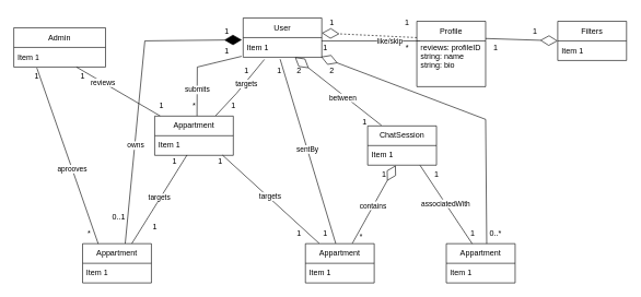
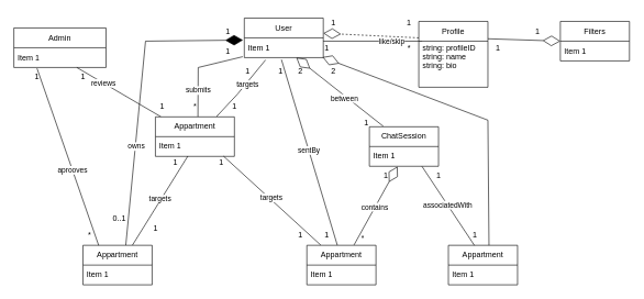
  <mxCell id="0" />
  <mxCell id="1" parent="0" />
  <mxCell id="2" value="" style="endArrow=diamondThin;endFill=0;endSize=24;html=1;rounded=0;exitX=0.682;exitY=-0.008;exitDx=0;exitDy=0;exitPerimeter=0;entryX=0.407;entryY=1.013;entryDx=0;entryDy=0;entryPerimeter=0;" parent="1" source="69" target="74" edge="1"><mxGeometry width="160" relative="1" as="geometry"><mxPoint x="536.667" y="372" as="sourcePoint" /><mxPoint x="603.268" y="252" as="targetPoint" /></mxGeometry></mxCell>
  <mxCell id="3" value="contains" style="edgeLabel;html=1;align=center;verticalAlign=middle;resizable=0;points=[];" parent="2" vertex="1" connectable="0"><mxGeometry x="-0.037" y="1" relative="1" as="geometry"><mxPoint as="offset" /></mxGeometry></mxCell>
  <mxCell id="4" value="*" style="edgeLabel;html=1;align=center;verticalAlign=middle;resizable=0;points=[];" parent="2" vertex="1" connectable="0"><mxGeometry x="-0.797" y="2" relative="1" as="geometry"><mxPoint x="8" y="3" as="offset" /></mxGeometry></mxCell>
  <mxCell id="5" value="" style="endArrow=none;html=1;rounded=0;exitX=0.39;exitY=0.039;exitDx=0;exitDy=0;exitPerimeter=0;entryX=0.76;entryY=1.003;entryDx=0;entryDy=0;entryPerimeter=0;" parent="1" source="71" target="74" edge="1"><mxGeometry width="50" height="50" relative="1" as="geometry"><mxPoint x="720" y="372" as="sourcePoint" /><mxPoint x="639.88" y="252" as="targetPoint" /></mxGeometry></mxCell>
  <mxCell id="6" value="associatedWith" style="edgeLabel;html=1;align=center;verticalAlign=middle;resizable=0;points=[];" parent="5" vertex="1" connectable="0"><mxGeometry x="0.052" relative="1" as="geometry"><mxPoint as="offset" /></mxGeometry></mxCell>
  <mxCell id="7" value="1" style="text;html=1;align=center;verticalAlign=middle;resizable=0;points=[];autosize=1;strokeColor=none;fillColor=none;" parent="1" vertex="1"><mxGeometry x="570" y="252" width="30" height="30" as="geometry" /></mxCell>
  <mxCell id="8" value="1" style="text;html=1;align=center;verticalAlign=middle;resizable=0;points=[];autosize=1;strokeColor=none;fillColor=none;" parent="1" vertex="1"><mxGeometry x="650" y="252" width="30" height="30" as="geometry" /></mxCell>
  <mxCell id="9" value="1" style="text;html=1;align=center;verticalAlign=middle;resizable=0;points=[];autosize=1;strokeColor=none;fillColor=none;" parent="1" vertex="1"><mxGeometry x="705" y="342" width="30" height="30" as="geometry" /></mxCell>
  <mxCell id="10" value="" style="endArrow=diamondThin;endFill=0;endSize=24;html=1;rounded=0;entryX=0.991;entryY=0.976;entryDx=0;entryDy=0;entryPerimeter=0;exitX=0.587;exitY=0.015;exitDx=0;exitDy=0;exitPerimeter=0;" parent="1" source="71" target="62" edge="1"><mxGeometry width="160" relative="1" as="geometry"><mxPoint x="741.667" y="372.91" as="sourcePoint" /><mxPoint x="480" y="84.5" as="targetPoint" /><Array as="points"><mxPoint x="740" y="182" /></Array></mxGeometry></mxCell>
  <mxCell id="11" value="" style="endArrow=diamondThin;endFill=0;endSize=24;html=1;rounded=0;exitX=0.201;exitY=-0.012;exitDx=0;exitDy=0;exitPerimeter=0;" parent="1" source="73" target="62" edge="1"><mxGeometry width="160" relative="1" as="geometry"><mxPoint x="582" y="192" as="sourcePoint" /><mxPoint x="457.5" y="92" as="targetPoint" /></mxGeometry></mxCell>
  <mxCell id="12" value="between" style="edgeLabel;html=1;align=center;verticalAlign=middle;resizable=0;points=[];" parent="11" vertex="1" connectable="0"><mxGeometry x="-0.136" y="3" relative="1" as="geometry"><mxPoint as="offset" /></mxGeometry></mxCell>
  <mxCell id="13" value="2" style="text;html=1;align=center;verticalAlign=middle;resizable=0;points=[];autosize=1;strokeColor=none;fillColor=none;" parent="1" vertex="1"><mxGeometry x="440" y="92" width="30" height="30" as="geometry" /></mxCell>
  <mxCell id="14" value="1" style="text;html=1;align=center;verticalAlign=middle;resizable=0;points=[];autosize=1;strokeColor=none;fillColor=none;" parent="1" vertex="1"><mxGeometry x="540" y="172" width="30" height="30" as="geometry" /></mxCell>
  <mxCell id="15" value="" style="endArrow=none;html=1;rounded=0;entryX=0.47;entryY=1.1;entryDx=0;entryDy=0;entryPerimeter=0;exitX=0.441;exitY=-0.001;exitDx=0;exitDy=0;exitPerimeter=0;" parent="1" source="69" target="62" edge="1"><mxGeometry width="50" height="50" relative="1" as="geometry"><mxPoint x="511" y="372" as="sourcePoint" /><mxPoint x="428.824" y="92" as="targetPoint" /></mxGeometry></mxCell>
  <mxCell id="16" value="sentBy" style="edgeLabel;html=1;align=center;verticalAlign=middle;resizable=0;points=[];" parent="15" vertex="1" connectable="0"><mxGeometry x="0.028" relative="1" as="geometry"><mxPoint as="offset" /></mxGeometry></mxCell>
  <mxCell id="17" value="1" style="text;html=1;align=center;verticalAlign=middle;resizable=0;points=[];autosize=1;strokeColor=none;fillColor=none;" parent="1" vertex="1"><mxGeometry x="480" y="342" width="30" height="30" as="geometry" /></mxCell>
  <mxCell id="18" value="1" style="text;html=1;align=center;verticalAlign=middle;resizable=0;points=[];autosize=1;strokeColor=none;fillColor=none;" parent="1" vertex="1"><mxGeometry x="410" y="92" width="30" height="30" as="geometry" /></mxCell>
  <mxCell id="19" value="" style="endArrow=none;html=1;rounded=0;entryX=-0.02;entryY=0.953;entryDx=0;entryDy=0;entryPerimeter=0;exitX=0.653;exitY=1.014;exitDx=0;exitDy=0;exitPerimeter=0;" parent="1" source="23" target="62" edge="1"><mxGeometry width="50" height="50" relative="1" as="geometry"><mxPoint x="300" y="177" as="sourcePoint" /><mxPoint x="360" y="82" as="targetPoint" /><Array as="points"><mxPoint x="300" y="102" /></Array></mxGeometry></mxCell>
  <mxCell id="20" value="submits" style="edgeLabel;html=1;align=center;verticalAlign=middle;resizable=0;points=[];" parent="19" vertex="1" connectable="0"><mxGeometry x="-0.441" relative="1" as="geometry"><mxPoint as="offset" /></mxGeometry></mxCell>
  <mxCell id="21" value="" style="endArrow=none;html=1;rounded=0;entryX=0.27;entryY=1.113;entryDx=0;entryDy=0;entryPerimeter=0;exitX=0.772;exitY=-0.004;exitDx=0;exitDy=0;exitPerimeter=0;" parent="1" source="75" target="62" edge="1"><mxGeometry width="50" height="50" relative="1" as="geometry"><mxPoint x="327.692" y="177" as="sourcePoint" /><mxPoint x="397.5" y="92" as="targetPoint" /><Array as="points"><mxPoint x="360" y="142" /></Array></mxGeometry></mxCell>
  <mxCell id="22" value="targets" style="edgeLabel;html=1;align=center;verticalAlign=middle;resizable=0;points=[];" parent="21" vertex="1" connectable="0"><mxGeometry x="0.169" y="-1" relative="1" as="geometry"><mxPoint x="1" as="offset" /></mxGeometry></mxCell>
  <mxCell id="23" value="*" style="text;html=1;align=center;verticalAlign=middle;resizable=0;points=[];autosize=1;strokeColor=none;fillColor=none;" parent="1" vertex="1"><mxGeometry x="280" y="147" width="30" height="30" as="geometry" /></mxCell>
  <mxCell id="24" value="1" style="text;html=1;align=center;verticalAlign=middle;resizable=0;points=[];autosize=1;strokeColor=none;fillColor=none;" parent="1" vertex="1"><mxGeometry x="330" y="62" width="30" height="30" as="geometry" /></mxCell>
  <mxCell id="25" value="1" style="text;html=1;align=center;verticalAlign=middle;resizable=0;points=[];autosize=1;strokeColor=none;fillColor=none;" parent="1" vertex="1"><mxGeometry x="340" y="147" width="30" height="30" as="geometry" /></mxCell>
  <mxCell id="26" value="1" style="text;html=1;align=center;verticalAlign=middle;resizable=0;points=[];autosize=1;strokeColor=none;fillColor=none;" parent="1" vertex="1"><mxGeometry x="360" y="92" width="30" height="30" as="geometry" /></mxCell>
  <mxCell id="27" value="" style="endArrow=none;html=1;rounded=0;exitX=0.714;exitY=0;exitDx=0;exitDy=0;exitPerimeter=0;entryX=0.411;entryY=0.982;entryDx=0;entryDy=0;entryPerimeter=0;" parent="1" source="67" target="76" edge="1"><mxGeometry width="50" height="50" relative="1" as="geometry"><mxPoint x="207.838" y="362" as="sourcePoint" /><mxPoint x="281.813" y="237" as="targetPoint" /></mxGeometry></mxCell>
  <mxCell id="28" value="targets" style="edgeLabel;html=1;align=center;verticalAlign=middle;resizable=0;points=[];" parent="27" vertex="1" connectable="0"><mxGeometry x="0.023" y="2" relative="1" as="geometry"><mxPoint as="offset" /></mxGeometry></mxCell>
  <mxCell id="29" value="" style="endArrow=none;html=1;rounded=0;exitX=0.201;exitY=-0.006;exitDx=0;exitDy=0;exitPerimeter=0;entryX=0.862;entryY=0.989;entryDx=0;entryDy=0;entryPerimeter=0;" parent="1" source="69" target="76" edge="1"><mxGeometry width="50" height="50" relative="1" as="geometry"><mxPoint x="486.154" y="372" as="sourcePoint" /><mxPoint x="333.911" y="237" as="targetPoint" /></mxGeometry></mxCell>
  <mxCell id="30" value="targets" style="edgeLabel;html=1;align=center;verticalAlign=middle;resizable=0;points=[];" parent="29" vertex="1" connectable="0"><mxGeometry x="0.038" y="-2" relative="1" as="geometry"><mxPoint as="offset" /></mxGeometry></mxCell>
  <mxCell id="31" value="1" style="text;html=1;align=center;verticalAlign=middle;resizable=0;points=[];autosize=1;strokeColor=none;fillColor=none;" parent="1" vertex="1"><mxGeometry x="250" y="232" width="30" height="30" as="geometry" /></mxCell>
  <mxCell id="32" value="1" style="text;html=1;align=center;verticalAlign=middle;resizable=0;points=[];autosize=1;strokeColor=none;fillColor=none;" parent="1" vertex="1"><mxGeometry x="220" y="332" width="30" height="30" as="geometry" /></mxCell>
  <mxCell id="33" value="1" style="text;html=1;align=center;verticalAlign=middle;resizable=0;points=[];autosize=1;strokeColor=none;fillColor=none;" parent="1" vertex="1"><mxGeometry x="320" y="232" width="30" height="30" as="geometry" /></mxCell>
  <mxCell id="34" value="1" style="text;html=1;align=center;verticalAlign=middle;resizable=0;points=[];autosize=1;strokeColor=none;fillColor=none;" parent="1" vertex="1"><mxGeometry x="440" y="342" width="30" height="30" as="geometry" /></mxCell>
  <mxCell id="35" value="" style="endArrow=diamondThin;endFill=1;endSize=24;html=1;rounded=0;entryX=-0.017;entryY=0.113;entryDx=0;entryDy=0;entryPerimeter=0;exitX=0.619;exitY=0;exitDx=0;exitDy=0;exitPerimeter=0;" parent="1" source="67" target="62" edge="1"><mxGeometry width="160" relative="1" as="geometry"><mxPoint x="192.727" y="362" as="sourcePoint" /><mxPoint x="300" y="62" as="targetPoint" /><Array as="points"><mxPoint x="220" y="62" /></Array></mxGeometry></mxCell>
  <mxCell id="36" value="owns" style="edgeLabel;html=1;align=center;verticalAlign=middle;resizable=0;points=[];" parent="35" vertex="1" connectable="0"><mxGeometry x="-0.343" y="-1" relative="1" as="geometry"><mxPoint as="offset" /></mxGeometry></mxCell>
  <mxCell id="37" value="1" style="text;html=1;align=center;verticalAlign=middle;resizable=0;points=[];autosize=1;strokeColor=none;fillColor=none;" parent="1" vertex="1"><mxGeometry x="330" y="32" width="30" height="30" as="geometry" /></mxCell>
  <mxCell id="38" value="0..1" style="text;html=1;align=center;verticalAlign=middle;resizable=0;points=[];autosize=1;strokeColor=none;fillColor=none;" parent="1" vertex="1"><mxGeometry x="160" y="317" width="40" height="30" as="geometry" /></mxCell>
  <mxCell id="39" value="" style="endArrow=none;html=1;rounded=0;exitX=0.975;exitY=1.045;exitDx=0;exitDy=0;exitPerimeter=0;entryX=0.251;entryY=1.04;entryDx=0;entryDy=0;entryPerimeter=0;" parent="1" source="42" target="60" edge="1"><mxGeometry width="50" height="50" relative="1" as="geometry"><mxPoint x="144.52" y="359.48" as="sourcePoint" /><mxPoint x="60" y="102" as="targetPoint" /></mxGeometry></mxCell>
  <mxCell id="40" value="aprooves" style="edgeLabel;html=1;align=center;verticalAlign=middle;resizable=0;points=[];" parent="39" vertex="1" connectable="0"><mxGeometry x="-0.14" relative="1" as="geometry"><mxPoint as="offset" /></mxGeometry></mxCell>
  <mxCell id="41" value="1" style="text;html=1;align=center;verticalAlign=middle;resizable=0;points=[];autosize=1;strokeColor=none;fillColor=none;" parent="1" vertex="1"><mxGeometry x="40" y="102" width="30" height="30" as="geometry" /></mxCell>
  <mxCell id="42" value="*" style="text;html=1;align=center;verticalAlign=middle;resizable=0;points=[];autosize=1;strokeColor=none;fillColor=none;" parent="1" vertex="1"><mxGeometry x="120" y="342" width="30" height="30" as="geometry" /></mxCell>
  <mxCell id="43" value="" style="endArrow=none;html=1;rounded=0;" parent="1" source="60" target="75" edge="1"><mxGeometry width="50" height="50" relative="1" as="geometry"><mxPoint x="135" y="102" as="sourcePoint" /><mxPoint x="240" y="177" as="targetPoint" /></mxGeometry></mxCell>
  <mxCell id="44" value="reviews" style="edgeLabel;html=1;align=center;verticalAlign=middle;resizable=0;points=[];" parent="43" vertex="1" connectable="0"><mxGeometry x="-0.381" relative="1" as="geometry"><mxPoint as="offset" /></mxGeometry></mxCell>
  <mxCell id="45" value="1" style="text;html=1;align=center;verticalAlign=middle;resizable=0;points=[];autosize=1;strokeColor=none;fillColor=none;" parent="1" vertex="1"><mxGeometry x="110" y="102" width="30" height="30" as="geometry" /></mxCell>
  <mxCell id="46" value="1" style="text;html=1;align=center;verticalAlign=middle;resizable=0;points=[];autosize=1;strokeColor=none;fillColor=none;" parent="1" vertex="1"><mxGeometry x="230" y="147" width="30" height="30" as="geometry" /></mxCell>
- <mxCell id="47" value="0..*" style="text;html=1;align=center;verticalAlign=middle;resizable=0;points=[];autosize=1;strokeColor=none;fillColor=none;" parent="1" vertex="1"><mxGeometry x="735" y="342" width="40" height="30" as="geometry" /></mxCell>
  <mxCell id="48" value="2" style="text;html=1;align=center;verticalAlign=middle;resizable=0;points=[];autosize=1;strokeColor=none;fillColor=none;" parent="1" vertex="1"><mxGeometry x="490" y="92" width="30" height="30" as="geometry" /></mxCell>
  <mxCell id="49" value="" style="endArrow=none;html=1;rounded=0;entryX=1;entryY=0.167;entryDx=0;entryDy=0;entryPerimeter=0;exitX=0.048;exitY=0;exitDx=0;exitDy=0;exitPerimeter=0;" parent="1" source="64" target="62" edge="1"><mxGeometry width="50" height="50" relative="1" as="geometry"><mxPoint x="630" y="62.003" as="sourcePoint" /><mxPoint x="480" y="62" as="targetPoint" /></mxGeometry></mxCell>
  <mxCell id="50" value="like/skip" style="edgeLabel;html=1;align=center;verticalAlign=middle;resizable=0;points=[];" parent="49" vertex="1" connectable="0"><mxGeometry x="-0.377" relative="1" as="geometry"><mxPoint as="offset" /></mxGeometry></mxCell>
  <mxCell id="51" value="1" style="text;html=1;align=center;verticalAlign=middle;resizable=0;points=[];autosize=1;strokeColor=none;fillColor=none;" parent="1" vertex="1"><mxGeometry x="480" y="57" width="30" height="30" as="geometry" /></mxCell>
  <mxCell id="52" value="*" style="text;html=1;align=center;verticalAlign=middle;resizable=0;points=[];autosize=1;strokeColor=none;fillColor=none;" parent="1" vertex="1"><mxGeometry x="605" y="57" width="30" height="30" as="geometry" /></mxCell>
  <mxCell id="53" value="" style="endArrow=diamondThin;endFill=0;endSize=24;html=1;rounded=0;exitX=0;exitY=0.25;exitDx=0;exitDy=0;entryX=1;entryY=0.383;entryDx=0;entryDy=0;entryPerimeter=0;dashed=1;" parent="1" source="63" target="61" edge="1"><mxGeometry width="160" relative="1" as="geometry"><mxPoint x="630" y="47" as="sourcePoint" /><mxPoint x="480" y="47" as="targetPoint" /></mxGeometry></mxCell>
  <mxCell id="54" value="1" style="text;html=1;align=center;verticalAlign=middle;resizable=0;points=[];autosize=1;strokeColor=none;fillColor=none;" parent="1" vertex="1"><mxGeometry x="605" y="20" width="30" height="30" as="geometry" /></mxCell>
  <mxCell id="55" value="1" style="text;html=1;align=center;verticalAlign=middle;resizable=0;points=[];autosize=1;strokeColor=none;fillColor=none;" parent="1" vertex="1"><mxGeometry x="490" y="20" width="30" height="30" as="geometry" /></mxCell>
  <mxCell id="56" value="" style="endArrow=diamondThin;endFill=0;endSize=24;html=1;rounded=0;exitX=0.977;exitY=-0.053;exitDx=0;exitDy=0;entryX=0;entryY=0.5;entryDx=0;entryDy=0;exitPerimeter=0;" parent="1" source="64" edge="1"><mxGeometry width="160" relative="1" as="geometry"><mxPoint x="750" y="62" as="sourcePoint" /><mxPoint x="850" y="62" as="targetPoint" /></mxGeometry></mxCell>
  <mxCell id="57" value="1" style="text;html=1;align=center;verticalAlign=middle;resizable=0;points=[];autosize=1;strokeColor=none;fillColor=none;" parent="1" vertex="1"><mxGeometry x="800" y="32" width="30" height="30" as="geometry" /></mxCell>
  <mxCell id="58" value="1" style="text;html=1;align=center;verticalAlign=middle;resizable=0;points=[];autosize=1;strokeColor=none;fillColor=none;" parent="1" vertex="1"><mxGeometry x="740" y="57" width="30" height="30" as="geometry" /></mxCell>
  <mxCell id="59" value="Admin" style="swimlane;fontStyle=0;childLayout=stackLayout;horizontal=1;startSize=30;horizontalStack=0;resizeParent=1;resizeParentMax=0;resizeLast=0;collapsible=1;marginBottom=0;whiteSpace=wrap;html=1;" parent="1" vertex="1"><mxGeometry x="20" y="42" width="140" height="60" as="geometry"><mxRectangle x="125" y="170" width="70" height="30" as="alternateBounds" /></mxGeometry></mxCell>
  <mxCell id="60" value="Item 1" style="text;strokeColor=none;fillColor=none;align=left;verticalAlign=middle;spacingLeft=4;spacingRight=4;overflow=hidden;points=[[0,0.5],[1,0.5]];portConstraint=eastwest;rotatable=0;whiteSpace=wrap;html=1;" parent="59" vertex="1"><mxGeometry y="30" width="140" height="30" as="geometry" /></mxCell>
  <mxCell id="61" value="User" style="swimlane;fontStyle=0;childLayout=stackLayout;horizontal=1;startSize=30;horizontalStack=0;resizeParent=1;resizeParentMax=0;resizeLast=0;collapsible=1;marginBottom=0;whiteSpace=wrap;html=1;" parent="1" vertex="1"><mxGeometry x="370" y="27" width="120" height="60" as="geometry"><mxRectangle x="125" y="170" width="70" height="30" as="alternateBounds" /></mxGeometry></mxCell>
  <mxCell id="62" value="Item 1" style="text;strokeColor=none;fillColor=none;align=left;verticalAlign=middle;spacingLeft=4;spacingRight=4;overflow=hidden;points=[[0,0.5],[1,0.5]];portConstraint=eastwest;rotatable=0;whiteSpace=wrap;html=1;" parent="61" vertex="1"><mxGeometry y="30" width="120" height="30" as="geometry" /></mxCell>
  <mxCell id="63" value="Profile" style="swimlane;fontStyle=0;childLayout=stackLayout;horizontal=1;startSize=30;horizontalStack=0;resizeParent=1;resizeParentMax=0;resizeLast=0;collapsible=1;marginBottom=0;whiteSpace=wrap;html=1;" parent="1" vertex="1"><mxGeometry x="635" y="32" width="105" height="100" as="geometry"><mxRectangle x="125" y="170" width="70" height="30" as="alternateBounds" /></mxGeometry></mxCell>
- <mxCell id="64" value="reviews: profileID&lt;div&gt;string: name&lt;/div&gt;&lt;div&gt;string: bio&lt;/div&gt;&lt;div&gt;&lt;br&gt;&lt;/div&gt;&lt;div&gt;&lt;br&gt;&lt;/div&gt;" style="text;strokeColor=none;fillColor=none;align=left;verticalAlign=middle;spacingLeft=4;spacingRight=4;overflow=hidden;points=[[0,0.5],[1,0.5]];portConstraint=eastwest;rotatable=0;whiteSpace=wrap;html=1;" parent="63" vertex="1"><mxGeometry y="30" width="105" height="70" as="geometry" /></mxCell>
+ <mxCell id="64" value="string: profileID&lt;div&gt;string: name&lt;/div&gt;&lt;div&gt;string: bio&lt;/div&gt;&lt;div&gt;&lt;br&gt;&lt;/div&gt;&lt;div&gt;&lt;br&gt;&lt;/div&gt;" style="text;strokeColor=none;fillColor=none;align=left;verticalAlign=middle;spacingLeft=4;spacingRight=4;overflow=hidden;points=[[0,0.5],[1,0.5]];portConstraint=eastwest;rotatable=0;whiteSpace=wrap;html=1;" parent="63" vertex="1"><mxGeometry y="30" width="105" height="70" as="geometry" /></mxCell>
  <mxCell id="65" value="Filters" style="swimlane;fontStyle=0;childLayout=stackLayout;horizontal=1;startSize=30;horizontalStack=0;resizeParent=1;resizeParentMax=0;resizeLast=0;collapsible=1;marginBottom=0;whiteSpace=wrap;html=1;" parent="1" vertex="1"><mxGeometry x="850" y="32" width="105" height="60" as="geometry"><mxRectangle x="125" y="170" width="70" height="30" as="alternateBounds" /></mxGeometry></mxCell>
  <mxCell id="66" value="Item 1" style="text;strokeColor=none;fillColor=none;align=left;verticalAlign=middle;spacingLeft=4;spacingRight=4;overflow=hidden;points=[[0,0.5],[1,0.5]];portConstraint=eastwest;rotatable=0;whiteSpace=wrap;html=1;" parent="65" vertex="1"><mxGeometry y="30" width="105" height="30" as="geometry" /></mxCell>
  <mxCell id="67" value="Appartment" style="swimlane;fontStyle=0;childLayout=stackLayout;horizontal=1;startSize=30;horizontalStack=0;resizeParent=1;resizeParentMax=0;resizeLast=0;collapsible=1;marginBottom=0;whiteSpace=wrap;html=1;" parent="1" vertex="1"><mxGeometry x="125" y="372" width="105" height="60" as="geometry"><mxRectangle x="125" y="170" width="70" height="30" as="alternateBounds" /></mxGeometry></mxCell>
  <mxCell id="68" value="Item 1" style="text;strokeColor=none;fillColor=none;align=left;verticalAlign=middle;spacingLeft=4;spacingRight=4;overflow=hidden;points=[[0,0.5],[1,0.5]];portConstraint=eastwest;rotatable=0;whiteSpace=wrap;html=1;" parent="67" vertex="1"><mxGeometry y="30" width="105" height="30" as="geometry" /></mxCell>
  <mxCell id="69" value="Appartment" style="swimlane;fontStyle=0;childLayout=stackLayout;horizontal=1;startSize=30;horizontalStack=0;resizeParent=1;resizeParentMax=0;resizeLast=0;collapsible=1;marginBottom=0;whiteSpace=wrap;html=1;" parent="1" vertex="1"><mxGeometry x="465" y="372" width="105" height="60" as="geometry"><mxRectangle x="125" y="170" width="70" height="30" as="alternateBounds" /></mxGeometry></mxCell>
  <mxCell id="70" value="Item 1" style="text;strokeColor=none;fillColor=none;align=left;verticalAlign=middle;spacingLeft=4;spacingRight=4;overflow=hidden;points=[[0,0.5],[1,0.5]];portConstraint=eastwest;rotatable=0;whiteSpace=wrap;html=1;" parent="69" vertex="1"><mxGeometry y="30" width="105" height="30" as="geometry" /></mxCell>
  <mxCell id="71" value="Appartment" style="swimlane;fontStyle=0;childLayout=stackLayout;horizontal=1;startSize=30;horizontalStack=0;resizeParent=1;resizeParentMax=0;resizeLast=0;collapsible=1;marginBottom=0;whiteSpace=wrap;html=1;" parent="1" vertex="1"><mxGeometry x="680" y="372" width="105" height="60" as="geometry"><mxRectangle x="125" y="170" width="70" height="30" as="alternateBounds" /></mxGeometry></mxCell>
  <mxCell id="72" value="Item 1" style="text;strokeColor=none;fillColor=none;align=left;verticalAlign=middle;spacingLeft=4;spacingRight=4;overflow=hidden;points=[[0,0.5],[1,0.5]];portConstraint=eastwest;rotatable=0;whiteSpace=wrap;html=1;" parent="71" vertex="1"><mxGeometry y="30" width="105" height="30" as="geometry" /></mxCell>
  <mxCell id="73" value="ChatSession" style="swimlane;fontStyle=0;childLayout=stackLayout;horizontal=1;startSize=30;horizontalStack=0;resizeParent=1;resizeParentMax=0;resizeLast=0;collapsible=1;marginBottom=0;whiteSpace=wrap;html=1;" parent="1" vertex="1"><mxGeometry x="560" y="192" width="105" height="60" as="geometry"><mxRectangle x="125" y="170" width="70" height="30" as="alternateBounds" /></mxGeometry></mxCell>
  <mxCell id="74" value="Item 1" style="text;strokeColor=none;fillColor=none;align=left;verticalAlign=middle;spacingLeft=4;spacingRight=4;overflow=hidden;points=[[0,0.5],[1,0.5]];portConstraint=eastwest;rotatable=0;whiteSpace=wrap;html=1;" parent="73" vertex="1"><mxGeometry y="30" width="105" height="30" as="geometry" /></mxCell>
  <mxCell id="75" value="Appartment" style="swimlane;fontStyle=0;childLayout=stackLayout;horizontal=1;startSize=30;horizontalStack=0;resizeParent=1;resizeParentMax=0;resizeLast=0;collapsible=1;marginBottom=0;whiteSpace=wrap;html=1;" parent="1" vertex="1"><mxGeometry x="235" y="177" width="120" height="60" as="geometry"><mxRectangle x="125" y="170" width="70" height="30" as="alternateBounds" /></mxGeometry></mxCell>
  <mxCell id="76" value="Item 1" style="text;strokeColor=none;fillColor=none;align=left;verticalAlign=middle;spacingLeft=4;spacingRight=4;overflow=hidden;points=[[0,0.5],[1,0.5]];portConstraint=eastwest;rotatable=0;whiteSpace=wrap;html=1;" parent="75" vertex="1"><mxGeometry y="30" width="120" height="30" as="geometry" /></mxCell>
